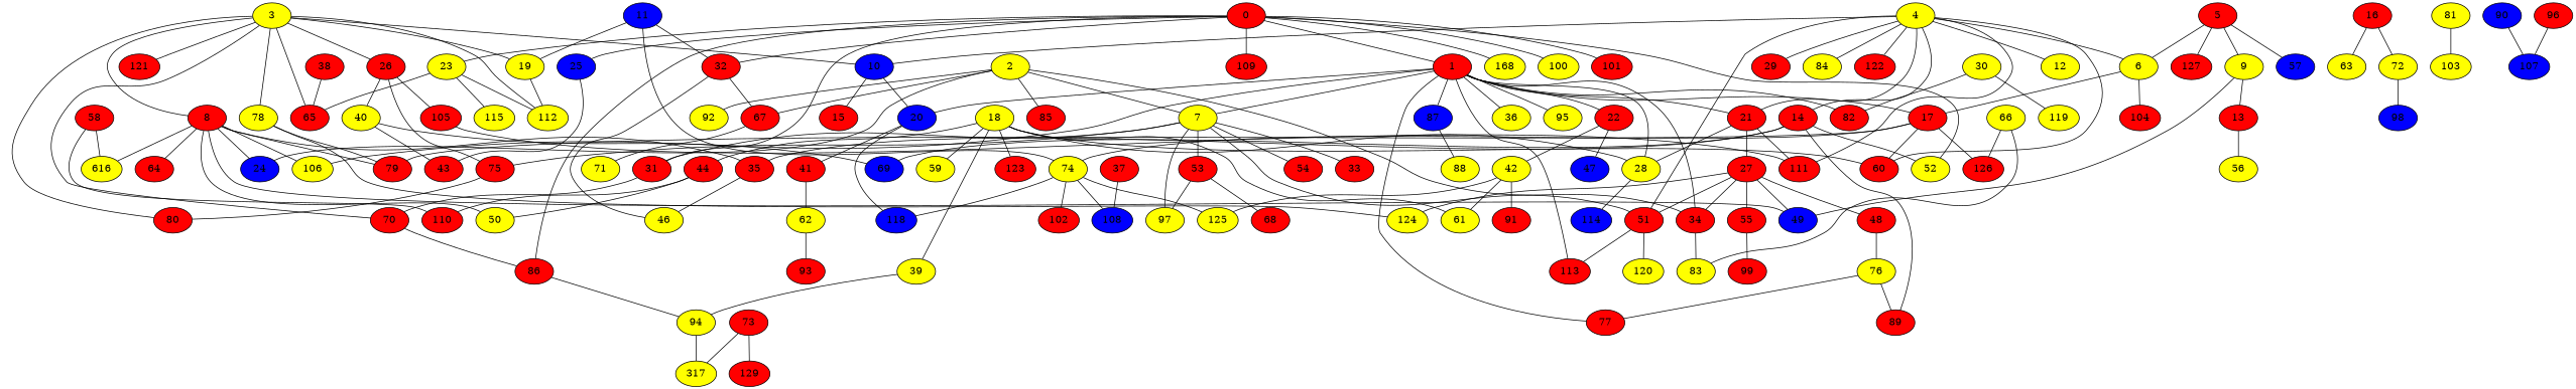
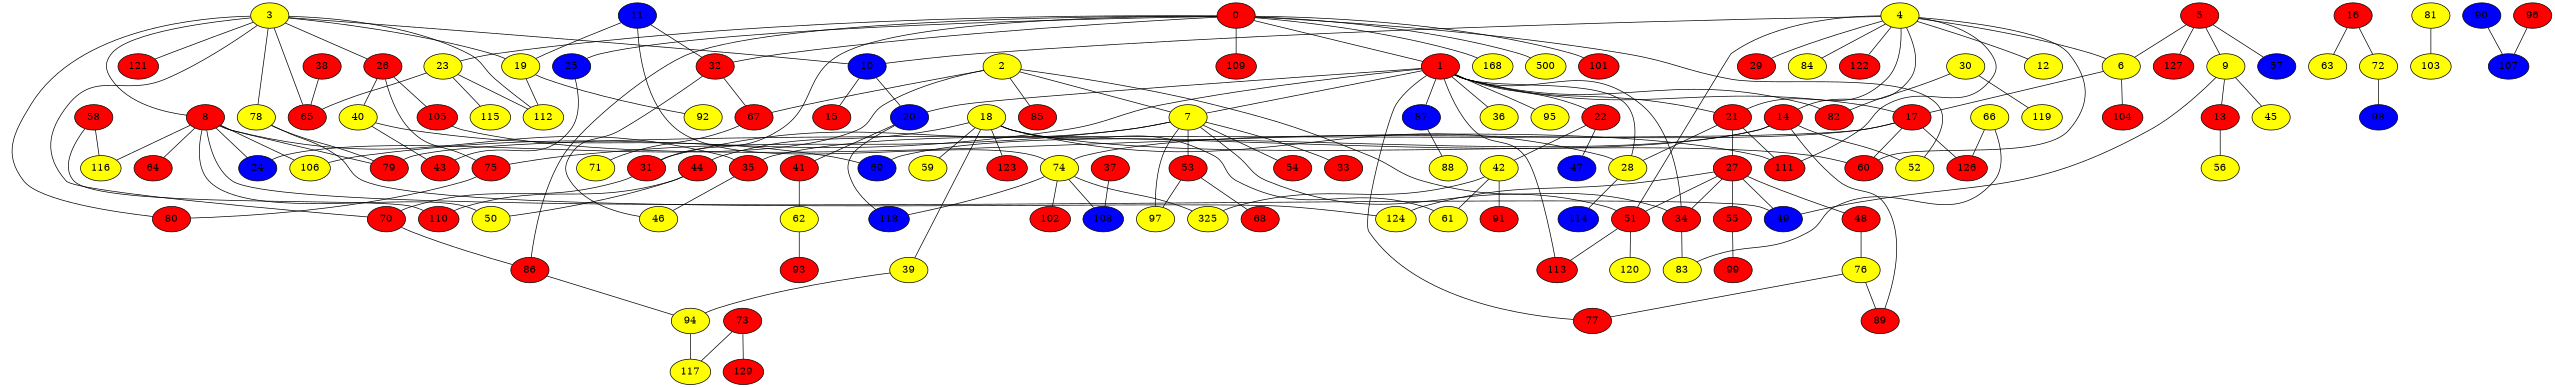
  graph {
    fontname="DejaVu Serif"
    node [fillcolor=red fontname="DejaVu Serif" style=filled]
    edge [fontname="DejaVu Serif"]
    0
    1
    23 [fillcolor=yellow]
    25 [fillcolor=blue]
    31
    32
    52 [fillcolor=yellow]
    86
-   100 [fillcolor=yellow]
+   100 [fillcolor=yellow label=500]
    101
    109
    n12 [fillcolor=yellow label=168]
    7 [fillcolor=yellow]
    17
    20 [fillcolor=blue]
    21
    22
    28 [fillcolor=yellow]
    34
    36 [fillcolor=yellow]
    77
    82
    87 [fillcolor=blue]
    95 [fillcolor=yellow]
    106 [fillcolor=yellow]
    113
    65
    112 [fillcolor=yellow]
    115 [fillcolor=yellow]
    43
    70
    67
    46 [fillcolor=yellow]
    94 [fillcolor=yellow]
    51
    33
    53
    54
    75
    97 [fillcolor=yellow]
    60
    79
    74 [fillcolor=yellow]
    126
    41
    118 [fillcolor=blue]
    111
    27
    42 [fillcolor=yellow]
    47 [fillcolor=blue]
    114 [fillcolor=blue]
    83 [fillcolor=yellow]
    88 [fillcolor=yellow]
    2 [fillcolor=yellow]
    24 [fillcolor=blue]
    85
    92 [fillcolor=yellow]
    71 [fillcolor=yellow]
    3 [fillcolor=yellow]
    8
    10 [fillcolor=blue]
    19 [fillcolor=yellow]
    26
    78 [fillcolor=yellow]
    80
    121
    35
    49 [fillcolor=blue]
    50 [fillcolor=yellow]
    64
-   116 [fillcolor=yellow label=616]
+   116 [fillcolor=yellow]
    15
    40 [fillcolor=yellow]
    105
    124 [fillcolor=yellow]
    4 [fillcolor=yellow]
    6 [fillcolor=yellow]
    12 [fillcolor=yellow]
    14
    29
    84 [fillcolor=yellow]
    122
    104
    69 [fillcolor=blue]
    89
    120 [fillcolor=yellow]
    5
    9 [fillcolor=yellow]
    57 [fillcolor=blue]
    127
    13
+   45 [fillcolor=yellow]
    68
    56 [fillcolor=yellow]
    11 [fillcolor=blue]
    108 [fillcolor=blue]
-   125 [fillcolor=yellow]
+   125 [fillcolor=yellow label=325]
    102
    63 [fillcolor=yellow]
    16
    72 [fillcolor=yellow]
    98 [fillcolor=blue]
    18 [fillcolor=yellow]
    39 [fillcolor=yellow]
    44
    59 [fillcolor=yellow]
    61 [fillcolor=yellow]
    123
    110
    62 [fillcolor=yellow]
    48
    55
    91
    76 [fillcolor=yellow]
    99
    30 [fillcolor=yellow]
    119 [fillcolor=yellow]
    37
    38
-   117 [fillcolor=yellow label=317]
+   117 [fillcolor=yellow]
    93
    58
    66 [fillcolor=yellow]
    73
    129
    81 [fillcolor=yellow]
    103 [fillcolor=yellow]
    90 [fillcolor=blue]
    107 [fillcolor=blue]
    96
    0 -- 1
    0 -- 23
    0 -- 25
    0 -- 31
    0 -- 32
    0 -- 52
    0 -- 86
    0 -- 100
    0 -- 101
    0 -- 109
    0 -- n12
    1 -- 7
    1 -- 17
    1 -- 20
    1 -- 21
    1 -- 22
    1 -- 28
    1 -- 34
    1 -- 36
    1 -- 77
    1 -- 82
    1 -- 87
    1 -- 95
    1 -- 106
    1 -- 113
    23 -- 65
    23 -- 112
    23 -- 115
    25 -- 43
    31 -- 70
    32 -- 67
    32 -- 46
    86 -- 94
    7 -- 31
    7 -- 51
    7 -- 33
    7 -- 53
    7 -- 54
    7 -- 75
    7 -- 97
    17 -- 60
    17 -- 79
    17 -- 74
    17 -- 126
    20 -- 41
    20 -- 118
    21 -- 28
    21 -- 111
    21 -- 27
    22 -- 42
    22 -- 47
    28 -- 114
    34 -- 83
    87 -- 88
    70 -- 86
    67 -- 71
    94 -- 117
    51 -- 113
    51 -- 120
    53 -- 97
    53 -- 68
    75 -- 80
    74 -- 118
    74 -- 108
    74 -- 125
    74 -- 102
    41 -- 62
    27 -- 34
    27 -- 51
    27 -- 49
    27 -- 124
    27 -- 48
    27 -- 55
    42 -- 125
    42 -- 61
    42 -- 91
    2 -- 7
    2 -- 34
    2 -- 67
    2 -- 24
    2 -- 85
-   2 -- 92
+   19 -- 92
    3 -- 65
    3 -- 112
    3 -- 70
    3 -- 8
    3 -- 10
    3 -- 19
    3 -- 26
    3 -- 78
    3 -- 80
    3 -- 121
    8 -- 106
    8 -- 79
    8 -- 24
    8 -- 35
    8 -- 49
    8 -- 50
    8 -- 64
    8 -- 116
    10 -- 20
    10 -- 15
    19 -- 112
    26 -- 75
    26 -- 40
    26 -- 105
    78 -- 79
    78 -- 124
    35 -- 46
    40 -- 43
    40 -- 69
    105 -- 111
    4 -- 21
    4 -- 51
    4 -- 60
    4 -- 111
    4 -- 10
    4 -- 6
    4 -- 12
    4 -- 14
    4 -- 29
    4 -- 84
    4 -- 122
    6 -- 17
    6 -- 104
    14 -- 52
    14 -- 35
    14 -- 69
    14 -- 89
    5 -- 6
    5 -- 9
    5 -- 57
    5 -- 127
    9 -- 49
    9 -- 13
+   9 -- 45
    13 -- 56
    11 -- 32
    11 -- 74
    11 -- 19
    16 -- 63
    16 -- 72
    72 -- 98
    18 -- 28
    18 -- 60
    18 -- 39
    18 -- 44
    18 -- 59
    18 -- 61
    18 -- 123
    39 -- 94
    44 -- 50
    44 -- 110
    62 -- 93
    48 -- 76
    55 -- 99
    76 -- 77
    76 -- 89
    30 -- 82
    30 -- 119
    37 -- 108
    38 -- 65
    58 -- 116
    58 -- 110
    66 -- 126
    66 -- 83
    73 -- 117
    73 -- 129
    81 -- 103
    90 -- 107
    96 -- 107
  }
